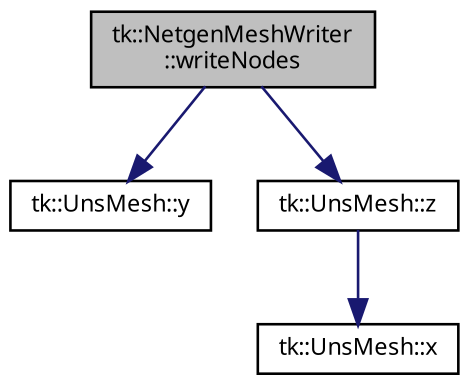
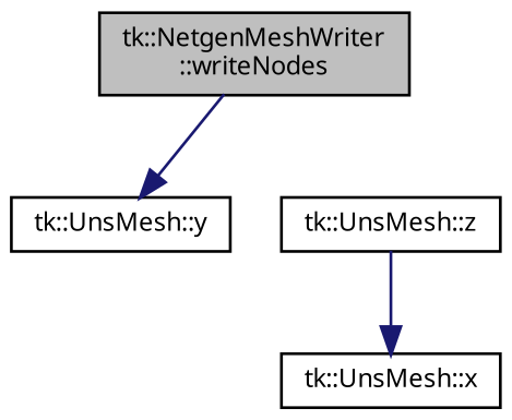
  digraph {
    rankdir=TB
    node [color=black fontname="sans-serif" fontsize=9 shape=record]
    edge [color=midnightblue fontname="sans-serif" fontsize=9 labelfontname="sans-serif" labelfontsize=9 style=solid]
    n1 [fillcolor=grey75 fontcolor=black height=0.2 label="tk::NetgenMeshWriter\l::writeNodes" style=filled width=0.4]
    n2 [height=0.2 label="tk::UnsMesh::y" width=0.4]
    n3 [height=0.2 label="tk::UnsMesh::z" width=0.4]
    n4 [height=0.2 label="tk::UnsMesh::x" width=0.4]
    n1 -> n2
-   n1 -> n3
    n3 -> n4
  }
